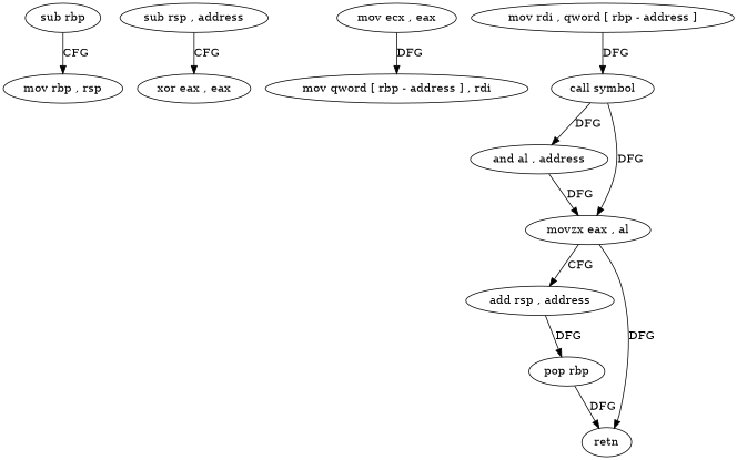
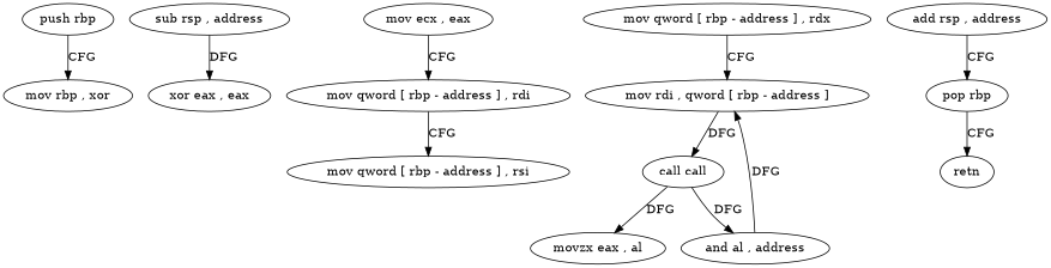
  digraph {
-   n1 [label="sub rbp"]
-   n2 [label="mov rbp , rsp"]
+   n1 [label="push rbp"]
+   n2 [label="mov rbp , xor"]
    n3 [label="sub rsp , address"]
    n4 [label="xor eax , eax"]
    n5 [label="mov ecx , eax"]
    n6 [label="mov qword [ rbp - address ] , rdi"]
+   n7 [label="mov qword [ rbp - address ] , rsi"]
    n8 [label="mov rdi , qword [ rbp - address ]"]
-   n9 [label="call symbol"]
+   n9 [label="call call"]
+   n10 [label="mov qword [ rbp - address ] , rdx"]
    n11 [label="and al , address"]
    n12 [label="movzx eax , al"]
    n13 [label="add rsp , address"]
    n14 [label=retn]
    n15 [label="pop rbp"]
    n1 -> n2 [label=CFG]
-   n3 -> n4 [label=CFG]
-   n5 -> n6 [label=DFG]
+   n3 -> n4 [label=DFG]
+   n5 -> n6 [label=CFG]
+   n6 -> n7 [label=CFG]
    n8 -> n9 [label=DFG]
    n9 -> n11 [label=DFG]
    n9 -> n12 [label=DFG]
-   n11 -> n12 [label=DFG]
-   n12 -> n13 [label=CFG]
-   n12 -> n14 [label=DFG]
-   n13 -> n15 [label=DFG]
-   n15 -> n14 [label=DFG]
+   n10 -> n8 [label=CFG]
+   n11 -> n8 [label=DFG]
+   n13 -> n15 [label=CFG]
+   n15 -> n14 [label=CFG]
  }
